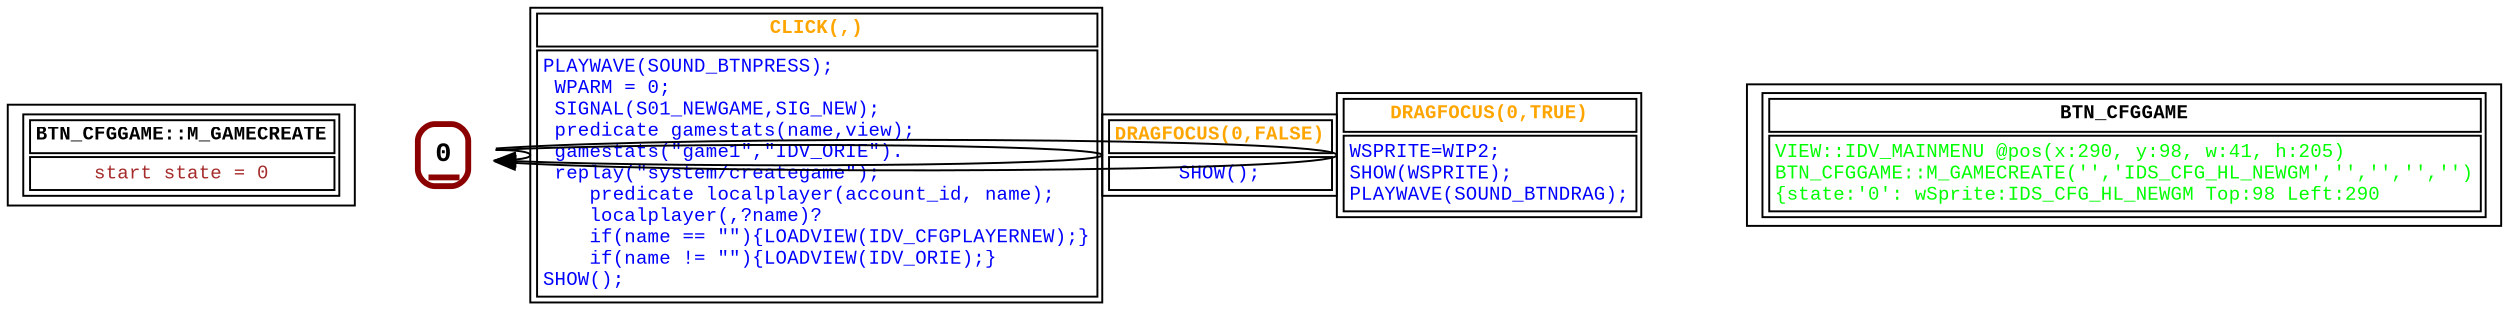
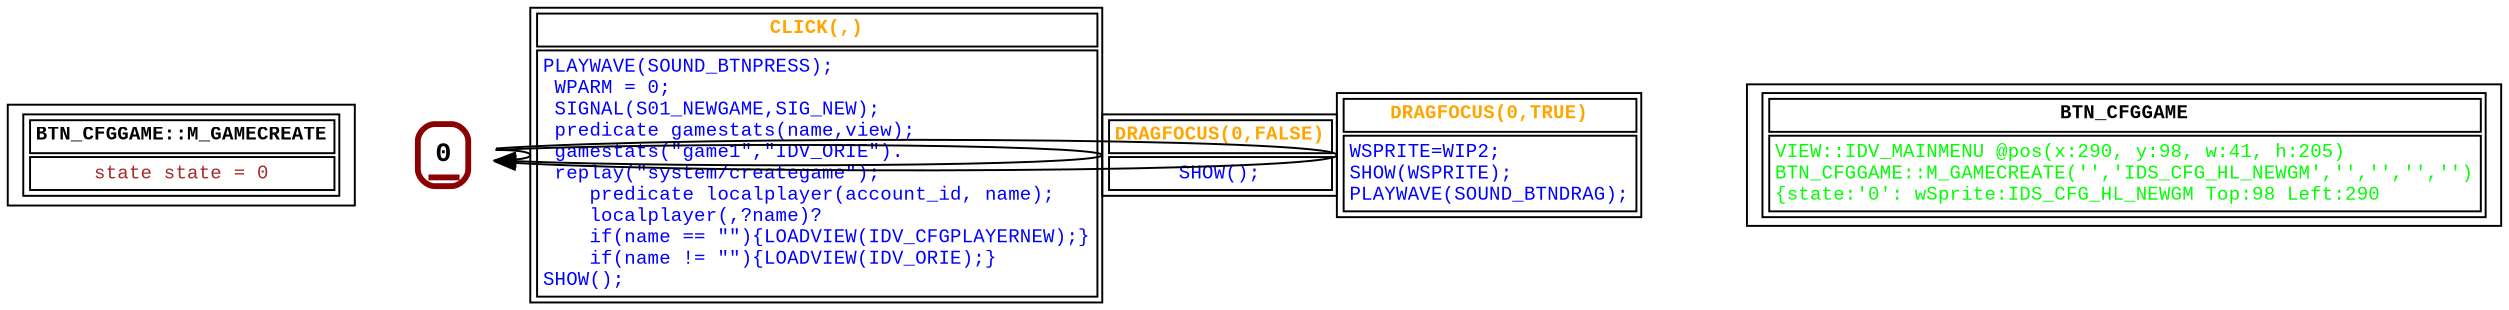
  digraph {
    fontname="Courier New"
    node [fontname="Courier New" fontsize=10 shape=record]
    edge [fontcolor=orange fontname="Courier New" fontsize=10]
-   n1 [label=< <table border="1"><tr><td><b>BTN_CFGGAME::M_GAMECREATE<br align="left"/></b></td></tr> <tr><td><font point-size="10" color ="brown">start state = 0<br align="left"/></font></td></tr></table>>]
+   n1 [label=< <table border="1"><tr><td><b>BTN_CFGGAME::M_GAMECREATE<br align="left"/></b></td></tr> <tr><td><font point-size="10" color ="brown">state state = 0<br align="left"/></font></td></tr></table>>]
    n2 [fontsize=14 label=< <table border="3" color="darkred" style="rounded"><tr><td sides="b"><b>0<br align="left"/></b></td></tr> </table>> shape=none]
    n3 [label=< <table border="1"><tr><td><b>BTN_CFGGAME<br align="left"/></b></td></tr> <tr><td><font point-size="10" color ="green">VIEW::IDV_MAINMENU @pos(x:290, y:98, w:41, h:205)<br align="left"/>BTN_CFGGAME::M_GAMECREATE(&apos;&apos;,&apos;IDS_CFG_HL_NEWGM&apos;,&apos;&apos;,&apos;&apos;,&apos;&apos;,&apos;&apos;)<br align="left"/>			&#123;state:&apos;0&apos;: wSprite:IDS_CFG_HL_NEWGM Top:98 Left:290<br align="left"/></font></td></tr></table>>]
    n2 -> n2 [label=< <table border="1"><tr><td><b>CLICK(,)<br align="left"/></b></td></tr> <tr><td><font point-size="10" color ="blue">PLAYWAVE(SOUND_BTNPRESS);<br align="left"/> WPARM = 0;<br align="left"/> SIGNAL(S01_NEWGAME,SIG_NEW);<br align="left"/> predicate gamestats(name,view);<br align="left"/> gamestats(&quot;game1&quot;,&quot;IDV_ORIE&quot;).<br align="left"/> replay(&quot;system/creategame&quot;);<br align="left"/>    predicate localplayer(account_id, name);<br align="left"/>    localplayer(,?name)?<br align="left"/>    if(name == &quot;&quot;)&#123;LOADVIEW(IDV_CFGPLAYERNEW);&#125;<br align="left"/>    if(name != &quot;&quot;)&#123;LOADVIEW(IDV_ORIE);&#125;<br align="left"/>SHOW();<br align="left"/></font></td></tr></table>>]
    n2 -> n2 [label=< <table border="1"><tr><td><b>DRAGFOCUS(0,FALSE)<br align="left"/></b></td></tr> <tr><td><font point-size="10" color ="blue">SHOW();<br align="left"/></font></td></tr></table>>]
    n2 -> n2 [label=< <table border="1"><tr><td><b>DRAGFOCUS(0,TRUE)<br align="left"/></b></td></tr> <tr><td><font point-size="10" color ="blue">WSPRITE=WIP2;<br align="left"/>SHOW(WSPRITE);<br align="left"/>PLAYWAVE(SOUND_BTNDRAG);<br align="left"/></font></td></tr></table>>]
  }
